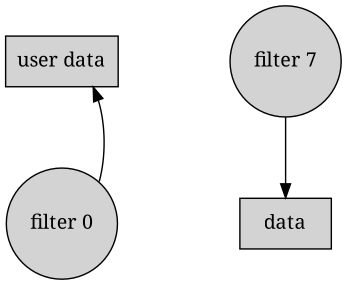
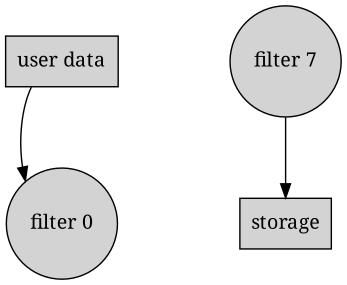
  digraph {
    fontname="Noto Serif"
    nodesep=1.1
    rankdir=TB
    splines=false
    node [fontname="Noto Serif" shape=rect style=filled]
    edge [fontname="Noto Serif"]
    n1 [label="user data"]
    n2 [label="filter 0" shape=circle]
    n3 [label="filter 7" shape=circle]
-   n4 [label=data]
-   n2 -> n1
+   n4 [label=storage]
+   n1 -> n2
    n3 -> n4
  }
